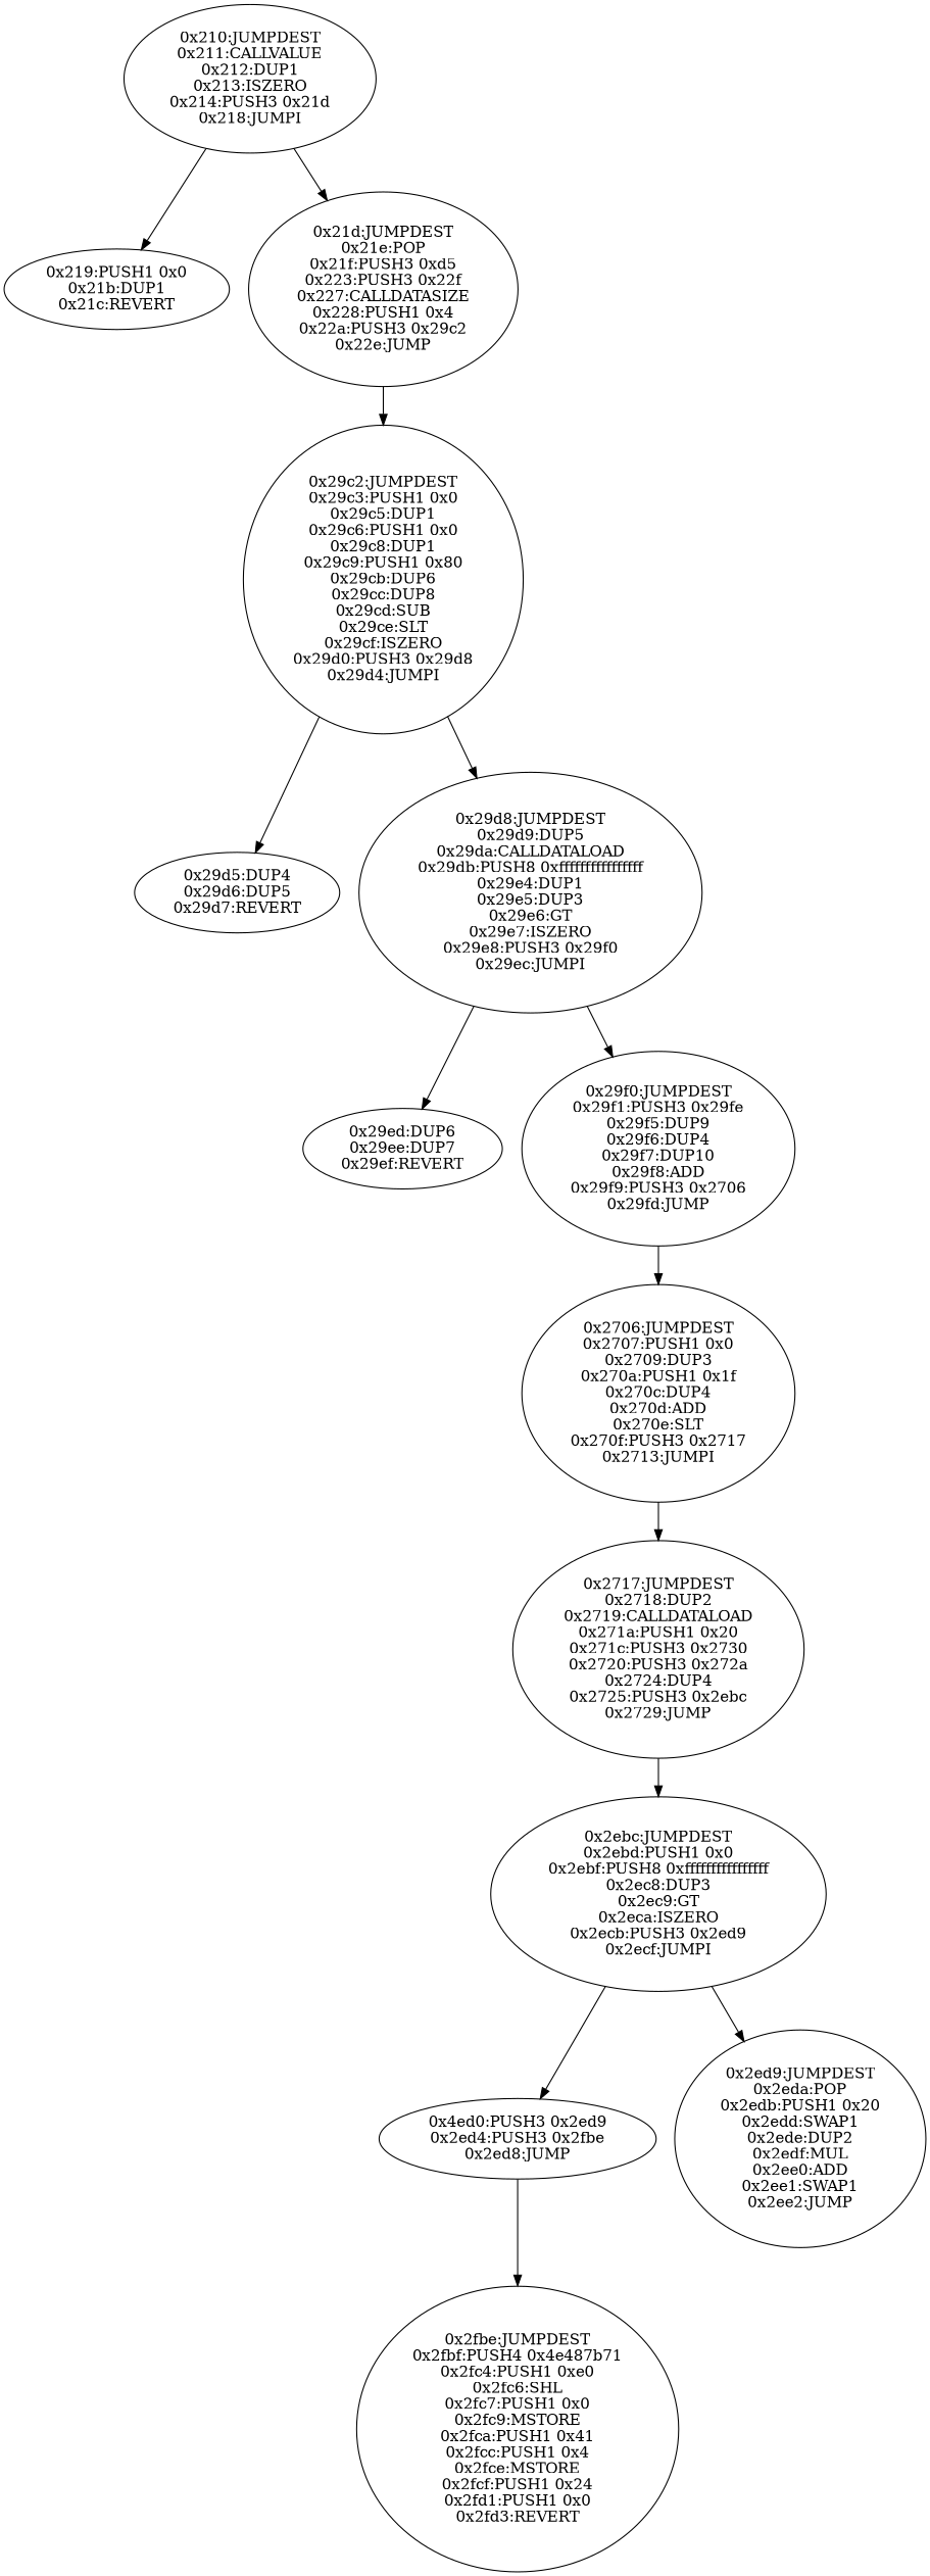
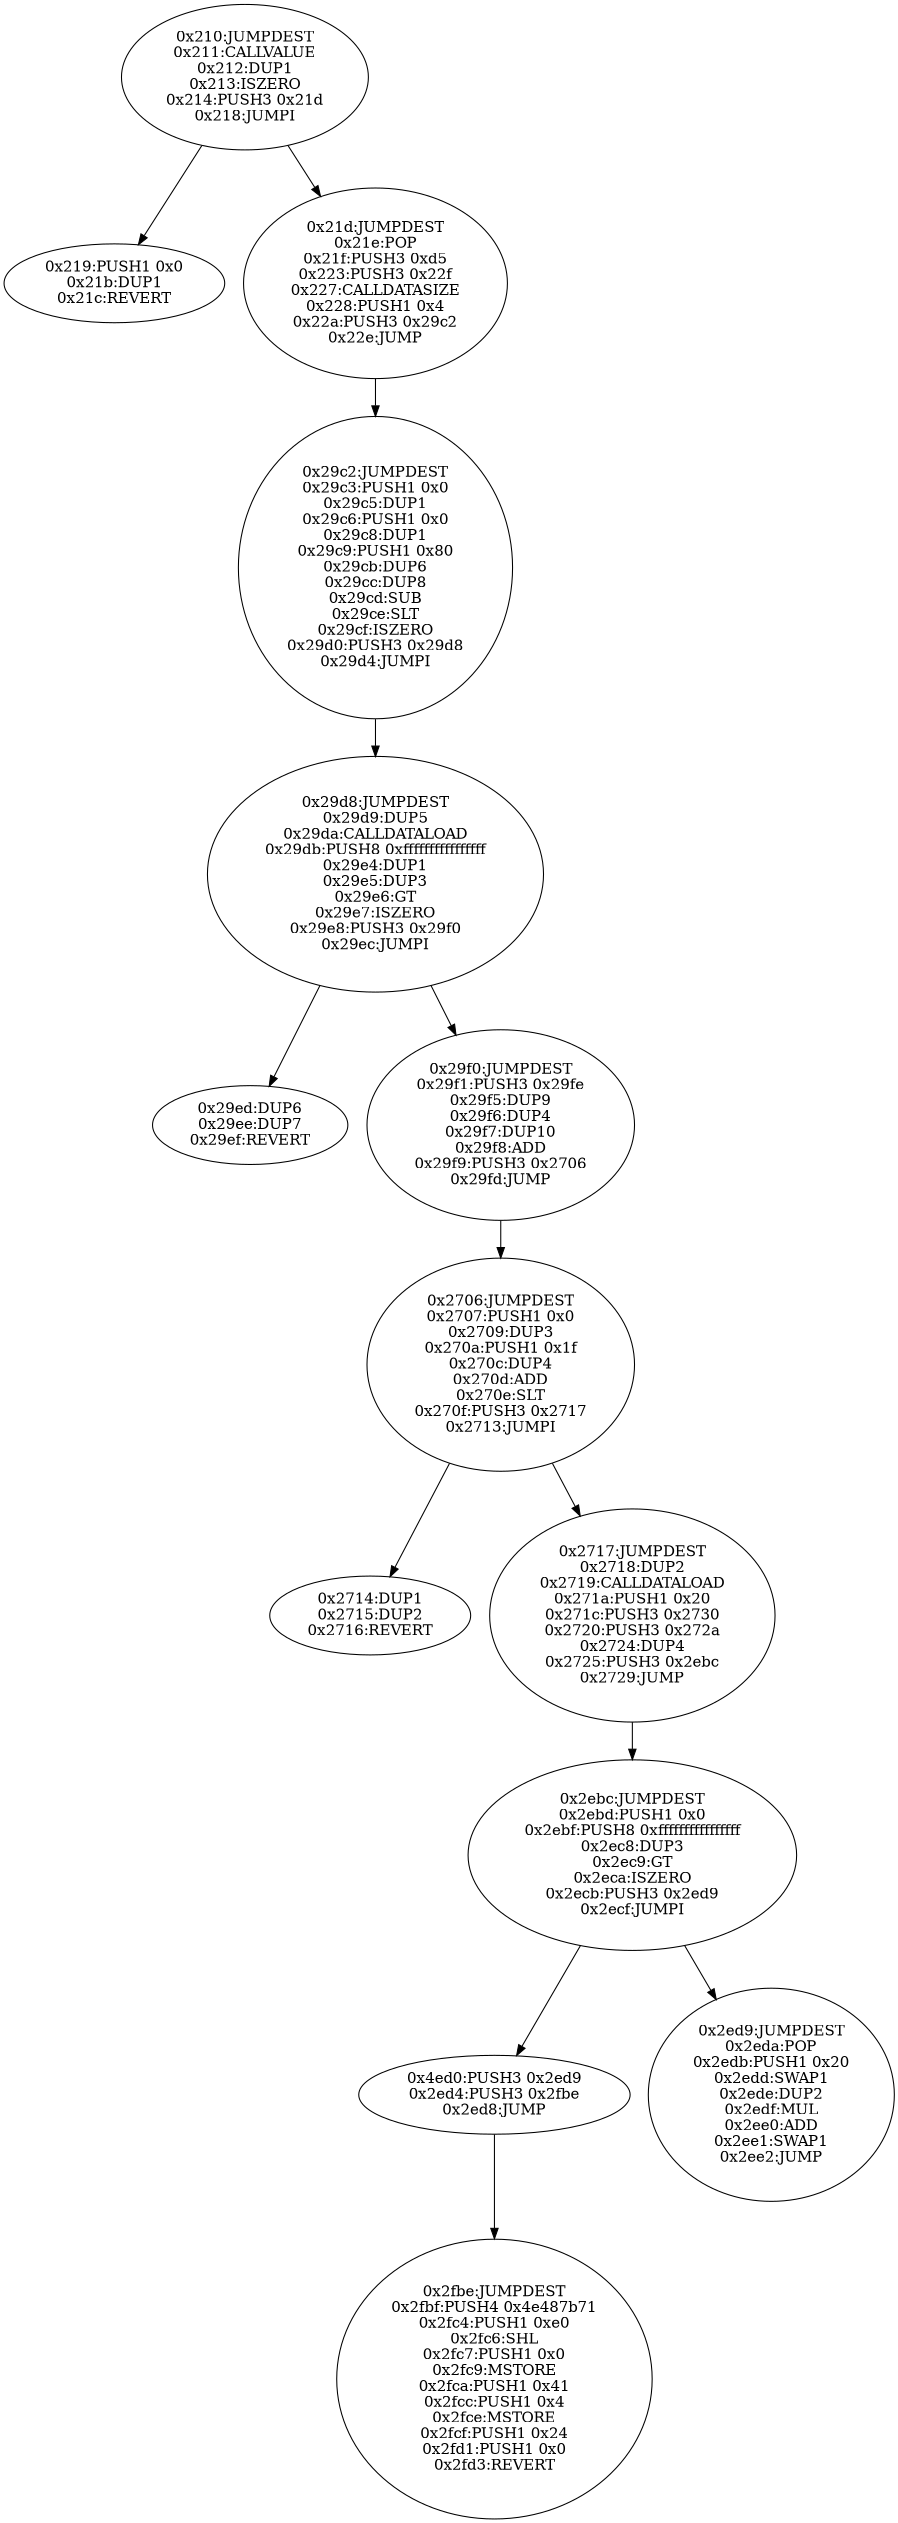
  digraph {
    n1 [label="0x210:JUMPDEST\n0x211:CALLVALUE\n0x212:DUP1\n0x213:ISZERO\n0x214:PUSH3 0x21d\n0x218:JUMPI"]
    n2 [label="0x219:PUSH1 0x0\n0x21b:DUP1\n0x21c:REVERT"]
    n3 [label="0x21d:JUMPDEST\n0x21e:POP\n0x21f:PUSH3 0xd5\n0x223:PUSH3 0x22f\n0x227:CALLDATASIZE\n0x228:PUSH1 0x4\n0x22a:PUSH3 0x29c2\n0x22e:JUMP"]
    n4 [label="0x29c2:JUMPDEST\n0x29c3:PUSH1 0x0\n0x29c5:DUP1\n0x29c6:PUSH1 0x0\n0x29c8:DUP1\n0x29c9:PUSH1 0x80\n0x29cb:DUP6\n0x29cc:DUP8\n0x29cd:SUB\n0x29ce:SLT\n0x29cf:ISZERO\n0x29d0:PUSH3 0x29d8\n0x29d4:JUMPI"]
-   n5 [label="0x29d5:DUP4\n0x29d6:DUP5\n0x29d7:REVERT"]
    n6 [label="0x29d8:JUMPDEST\n0x29d9:DUP5\n0x29da:CALLDATALOAD\n0x29db:PUSH8 0xffffffffffffffff\n0x29e4:DUP1\n0x29e5:DUP3\n0x29e6:GT\n0x29e7:ISZERO\n0x29e8:PUSH3 0x29f0\n0x29ec:JUMPI"]
    n7 [label="0x29ed:DUP6\n0x29ee:DUP7\n0x29ef:REVERT"]
    n8 [label="0x29f0:JUMPDEST\n0x29f1:PUSH3 0x29fe\n0x29f5:DUP9\n0x29f6:DUP4\n0x29f7:DUP10\n0x29f8:ADD\n0x29f9:PUSH3 0x2706\n0x29fd:JUMP"]
    n9 [label="0x2706:JUMPDEST\n0x2707:PUSH1 0x0\n0x2709:DUP3\n0x270a:PUSH1 0x1f\n0x270c:DUP4\n0x270d:ADD\n0x270e:SLT\n0x270f:PUSH3 0x2717\n0x2713:JUMPI"]
+   n10 [label="0x2714:DUP1\n0x2715:DUP2\n0x2716:REVERT"]
    n11 [label="0x2717:JUMPDEST\n0x2718:DUP2\n0x2719:CALLDATALOAD\n0x271a:PUSH1 0x20\n0x271c:PUSH3 0x2730\n0x2720:PUSH3 0x272a\n0x2724:DUP4\n0x2725:PUSH3 0x2ebc\n0x2729:JUMP"]
    n12 [label="0x2ebc:JUMPDEST\n0x2ebd:PUSH1 0x0\n0x2ebf:PUSH8 0xffffffffffffffff\n0x2ec8:DUP3\n0x2ec9:GT\n0x2eca:ISZERO\n0x2ecb:PUSH3 0x2ed9\n0x2ecf:JUMPI"]
    n13 [label="0x4ed0:PUSH3 0x2ed9\n0x2ed4:PUSH3 0x2fbe\n0x2ed8:JUMP"]
    n14 [label="0x2ed9:JUMPDEST\n0x2eda:POP\n0x2edb:PUSH1 0x20\n0x2edd:SWAP1\n0x2ede:DUP2\n0x2edf:MUL\n0x2ee0:ADD\n0x2ee1:SWAP1\n0x2ee2:JUMP"]
    n15 [label="0x2fbe:JUMPDEST\n0x2fbf:PUSH4 0x4e487b71\n0x2fc4:PUSH1 0xe0\n0x2fc6:SHL\n0x2fc7:PUSH1 0x0\n0x2fc9:MSTORE\n0x2fca:PUSH1 0x41\n0x2fcc:PUSH1 0x4\n0x2fce:MSTORE\n0x2fcf:PUSH1 0x24\n0x2fd1:PUSH1 0x0\n0x2fd3:REVERT"]
    n1 -> n2
    n1 -> n3
    n3 -> n4
-   n4 -> n5
    n4 -> n6
    n6 -> n7
    n6 -> n8
    n8 -> n9
+   n9 -> n10
    n9 -> n11
    n11 -> n12
    n12 -> n13
    n12 -> n14
    n13 -> n15
  }
